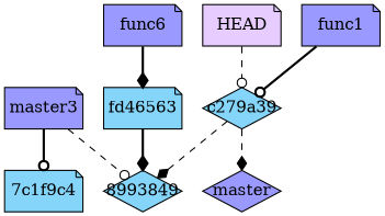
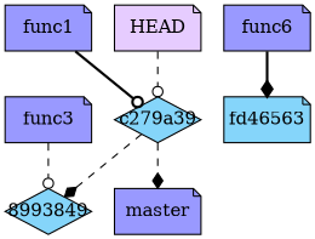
  digraph {
    node [fillcolor="#85d5fa" fixedsize=true shape=note style=filled]
    edge [arrowhead=diamond style=dashed]
-   n1 [label="7c1f9c4" width=0.95]
    n2 [label=8993849 shape=diamond width=0.95]
    n3 [label=c279a39 shape=diamond width=0.95]
-   n4 [fillcolor="#9999ff" label=master shape=diamond width=0.95]
+   n4 [fillcolor="#9999ff" label=master width=0.95]
    n5 [label=fd46563 width=0.95]
    n6 [fillcolor="#9999ff" label=func1 width=0.95]
    n7 [fillcolor="#9999ff" label=func6 width=0.95]
-   n8 [fillcolor="#9999ff" label=master3 width=0.95]
+   n8 [fillcolor="#9999ff" label=func3 width=0.95]
    n9 [fillcolor="#e6ccff" label=HEAD width=0.95]
    n3 -> n2
    n3 -> n4
-   n5 -> n2 [style=bold]
    n6 -> n3 [arrowhead=odot style=bold]
    n7 -> n5 [style=bold]
-   n8 -> n1 [arrowhead=odot style=bold]
    n8 -> n2 [arrowhead=odot]
    n9 -> n3 [arrowhead=odot]
  }
